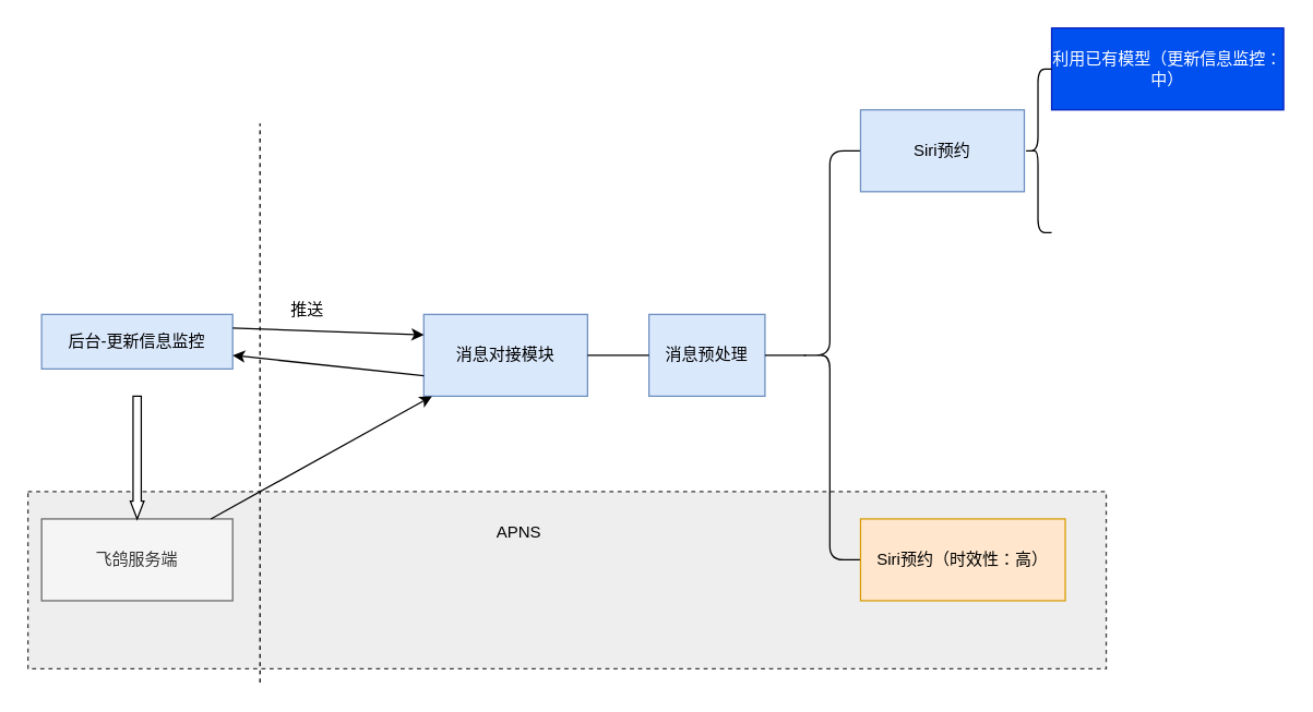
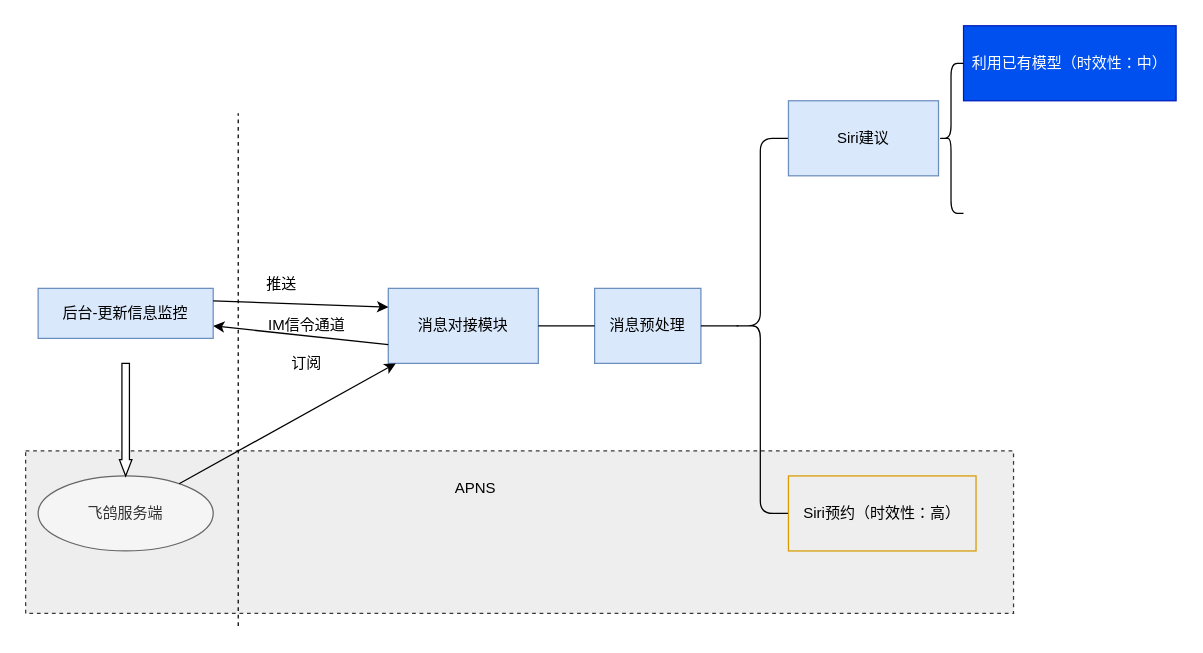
  <mxCell id="0" />
  <mxCell id="1" parent="0" />
  <mxCell id="2" value="" style="rounded=0;whiteSpace=wrap;html=1;dashed=1;fillColor=#eeeeee;strokeColor=#36393d;" vertex="1" parent="1"><mxGeometry x="20" y="360" width="790" height="130" as="geometry" /></mxCell>
  <mxCell id="3" value="后台-更新信息监控" style="rounded=0;whiteSpace=wrap;html=1;fillColor=#dae8fc;strokeColor=#6c8ebf;" vertex="1" parent="1"><mxGeometry x="30" y="230" width="140" height="40" as="geometry" /></mxCell>
  <mxCell id="4" value="消息对接模块" style="rounded=0;whiteSpace=wrap;html=1;fillColor=#dae8fc;strokeColor=#6c8ebf;" vertex="1" parent="1"><mxGeometry x="310" y="230" width="120" height="60" as="geometry" /></mxCell>
  <mxCell id="5" value="" style="endArrow=none;dashed=1;html=1;" edge="1" parent="1"><mxGeometry width="50" height="50" relative="1" as="geometry"><mxPoint x="190" y="500" as="sourcePoint" /><mxPoint x="190" y="90" as="targetPoint" /></mxGeometry></mxCell>
  <mxCell id="6" value="" style="endArrow=classic;startArrow=none;html=1;entryX=0;entryY=0.25;entryDx=0;entryDy=0;exitX=1;exitY=0.25;exitDx=0;exitDy=0;startFill=0;" edge="1" parent="1" source="3" target="4"><mxGeometry width="50" height="50" relative="1" as="geometry"><mxPoint x="170" y="290" as="sourcePoint" /><mxPoint x="220" y="240" as="targetPoint" /></mxGeometry></mxCell>
  <mxCell id="7" value="" style="endArrow=none;startArrow=classic;html=1;entryX=0;entryY=0.75;entryDx=0;entryDy=0;exitX=1;exitY=0.75;exitDx=0;exitDy=0;endFill=0;" edge="1" parent="1" source="3" target="4"><mxGeometry width="50" height="50" relative="1" as="geometry"><mxPoint x="170" y="310" as="sourcePoint" /><mxPoint x="240.711" y="260" as="targetPoint" /></mxGeometry></mxCell>
+ <mxCell id="8" value="IM信令通道" style="text;html=1;strokeColor=none;fillColor=none;align=center;verticalAlign=middle;whiteSpace=wrap;rounded=0;" vertex="1" parent="1"><mxGeometry x="200" y="250" width="90" height="20" as="geometry" /></mxCell>
  <mxCell id="9" value="消息预处理" style="rounded=0;whiteSpace=wrap;html=1;fillColor=#dae8fc;strokeColor=#6c8ebf;" vertex="1" parent="1"><mxGeometry x="475" y="230" width="85" height="60" as="geometry" /></mxCell>
  <mxCell id="10" value="" style="endArrow=none;startArrow=none;html=1;exitX=1;exitY=0.5;exitDx=0;exitDy=0;entryX=0;entryY=0.5;entryDx=0;entryDy=0;startFill=0;" edge="1" parent="1" source="4" target="9"><mxGeometry width="50" height="50" relative="1" as="geometry"><mxPoint x="420" y="410" as="sourcePoint" /><mxPoint x="470" y="360" as="targetPoint" /></mxGeometry></mxCell>
+ <mxCell id="11" value="订阅" style="text;html=1;strokeColor=none;fillColor=none;align=center;verticalAlign=middle;whiteSpace=wrap;rounded=0;" vertex="1" parent="1"><mxGeometry x="225" y="280" width="40" height="20" as="geometry" /></mxCell>
  <mxCell id="12" value="推送" style="text;html=1;strokeColor=none;fillColor=none;align=center;verticalAlign=middle;whiteSpace=wrap;rounded=0;" vertex="1" parent="1"><mxGeometry x="205" y="217" width="40" height="20" as="geometry" /></mxCell>
  <mxCell id="13" value="" style="shape=curlyBracket;whiteSpace=wrap;html=1;rounded=1;" vertex="1" parent="1"><mxGeometry x="585" y="110" width="45" height="300" as="geometry" /></mxCell>
  <mxCell id="14" value="" style="endArrow=none;html=1;exitX=1;exitY=0.5;exitDx=0;exitDy=0;" edge="1" parent="1" source="9"><mxGeometry width="50" height="50" relative="1" as="geometry"><mxPoint x="560" y="310" as="sourcePoint" /><mxPoint x="590" y="260" as="targetPoint" /></mxGeometry></mxCell>
- <mxCell id="15" value="Siri预约" style="rounded=0;whiteSpace=wrap;html=1;fillColor=#dae8fc;strokeColor=#6c8ebf;" vertex="1" parent="1"><mxGeometry x="630" y="80" width="120" height="60" as="geometry" /></mxCell>
- <mxCell id="16" value="Siri预约（时效性：高）" style="rounded=0;whiteSpace=wrap;html=1;fillColor=#ffe6cc;strokeColor=#d79b00;" vertex="1" parent="1"><mxGeometry x="630" y="380" width="150" height="60" as="geometry" /></mxCell>
- <mxCell id="17" value="利用已有模型（更新信息监控：中）" style="rounded=0;whiteSpace=wrap;html=1;fillColor=#0050ef;strokeColor=#001DBC;fontColor=#ffffff;" vertex="1" parent="1"><mxGeometry x="770" y="20" width="170" height="60" as="geometry" /></mxCell>
+ <mxCell id="15" value="Siri建议" style="rounded=0;whiteSpace=wrap;html=1;fillColor=#dae8fc;strokeColor=#6c8ebf;" vertex="1" parent="1"><mxGeometry x="630" y="80" width="120" height="60" as="geometry" /></mxCell>
+ <mxCell id="16" value="Siri预约（时效性：高）" style="rounded=0;whiteSpace=wrap;html=1;fillColor=#eeeeee;strokeColor=#d79b00;" vertex="1" parent="1"><mxGeometry x="630" y="380" width="150" height="60" as="geometry" /></mxCell>
+ <mxCell id="17" value="利用已有模型（时效性：中）" style="rounded=0;whiteSpace=wrap;html=1;fillColor=#0050ef;strokeColor=#001DBC;fontColor=#ffffff;" vertex="1" parent="1"><mxGeometry x="770" y="20" width="170" height="60" as="geometry" /></mxCell>
  <mxCell id="18" value="" style="shape=curlyBracket;whiteSpace=wrap;html=1;rounded=1;" vertex="1" parent="1"><mxGeometry x="750" y="50" width="20" height="120" as="geometry" /></mxCell>
- <mxCell id="19" value="飞鸽服务端" style="rounded=0;whiteSpace=wrap;html=1;fillColor=#f5f5f5;strokeColor=#666666;fontColor=#333333;" vertex="1" parent="1"><mxGeometry x="30" y="380" width="140" height="60" as="geometry" /></mxCell>
+ <mxCell id="19" value="飞鸽服务端" style="ellipse;whiteSpace=wrap;html=1;fillColor=#f5f5f5;strokeColor=#666666;fontColor=#333333;" vertex="1" parent="1"><mxGeometry x="30" y="380" width="140" height="60" as="geometry" /></mxCell>
  <mxCell id="20" value="" style="shape=singleArrow;direction=south;whiteSpace=wrap;html=1;arrowWidth=0.6;arrowSize=0.144;" vertex="1" parent="1"><mxGeometry x="95" y="290" width="10" height="90" as="geometry" /></mxCell>
  <mxCell id="21" value="" style="endArrow=classic;html=1;" edge="1" parent="1" source="19" target="4"><mxGeometry width="50" height="50" relative="1" as="geometry"><mxPoint x="170" y="460" as="sourcePoint" /><mxPoint x="240.711" y="410" as="targetPoint" /></mxGeometry></mxCell>
  <mxCell id="22" value="APNS" style="text;html=1;strokeColor=none;fillColor=none;align=center;verticalAlign=middle;whiteSpace=wrap;rounded=0;" vertex="1" parent="1"><mxGeometry x="360" y="380" width="40" height="20" as="geometry" /></mxCell>
